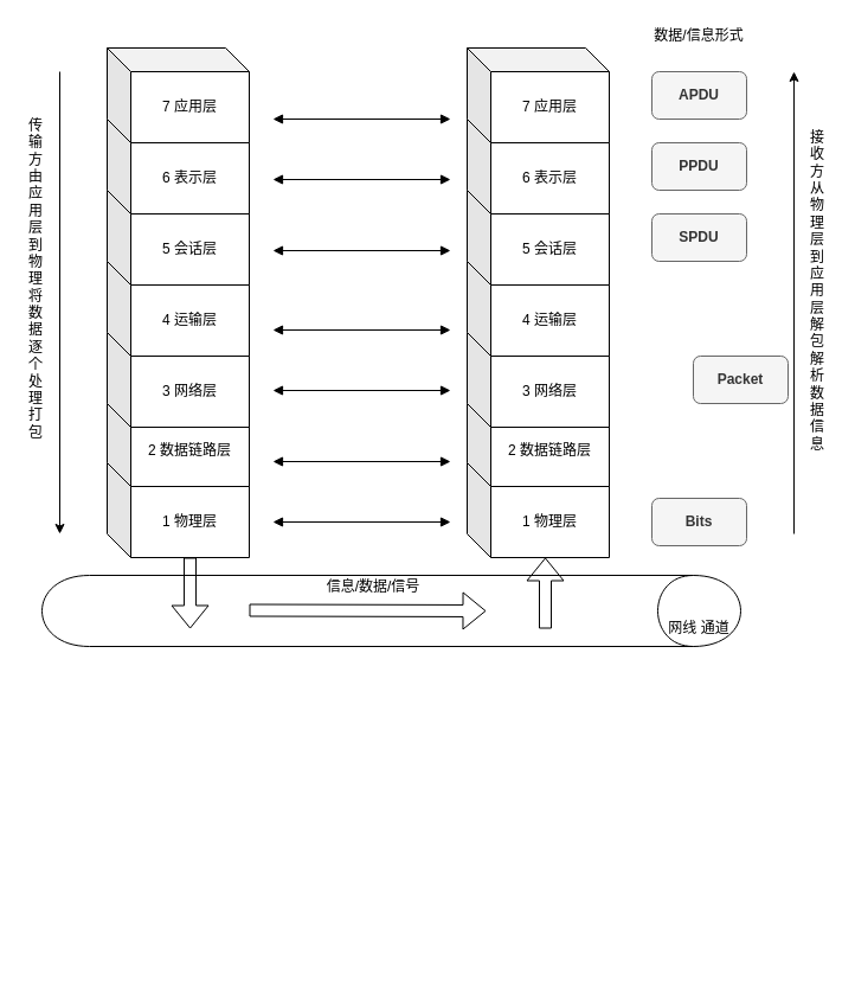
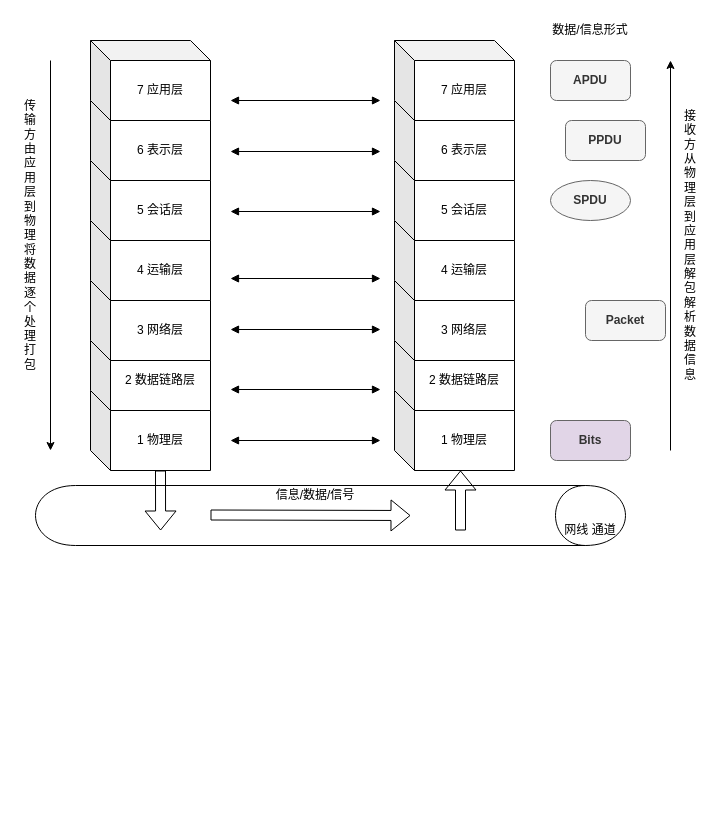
  <mxCell id="0" />
  <mxCell id="1" parent="0" />
  <mxCell id="2" value="1 物理层" style="shape=cube;whiteSpace=wrap;html=1;boundedLbl=1;backgroundOutline=1;darkOpacity=0.05;darkOpacity2=0.1;" vertex="1" parent="1"><mxGeometry x="90" y="390" width="120" height="80" as="geometry" /></mxCell>
  <mxCell id="3" value="2 数据链路层" style="shape=cube;whiteSpace=wrap;html=1;boundedLbl=1;backgroundOutline=1;darkOpacity=0.05;darkOpacity2=0.1;" vertex="1" parent="1"><mxGeometry x="90" y="330" width="120" height="80" as="geometry" /></mxCell>
  <mxCell id="4" value="3 网络层" style="shape=cube;whiteSpace=wrap;html=1;boundedLbl=1;backgroundOutline=1;darkOpacity=0.05;darkOpacity2=0.1;" vertex="1" parent="1"><mxGeometry x="90" y="280" width="120" height="80" as="geometry" /></mxCell>
  <mxCell id="5" value="4 运输层" style="shape=cube;whiteSpace=wrap;html=1;boundedLbl=1;backgroundOutline=1;darkOpacity=0.05;darkOpacity2=0.1;" vertex="1" parent="1"><mxGeometry x="90" y="220" width="120" height="80" as="geometry" /></mxCell>
  <mxCell id="6" value="5 会话层" style="shape=cube;whiteSpace=wrap;html=1;boundedLbl=1;backgroundOutline=1;darkOpacity=0.05;darkOpacity2=0.1;" vertex="1" parent="1"><mxGeometry x="90" y="160" width="120" height="80" as="geometry" /></mxCell>
  <mxCell id="7" value="6 表示层" style="shape=cube;whiteSpace=wrap;html=1;boundedLbl=1;backgroundOutline=1;darkOpacity=0.05;darkOpacity2=0.1;" vertex="1" parent="1"><mxGeometry x="90" y="100" width="120" height="80" as="geometry" /></mxCell>
  <mxCell id="8" value="7 应用层" style="shape=cube;whiteSpace=wrap;html=1;boundedLbl=1;backgroundOutline=1;darkOpacity=0.05;darkOpacity2=0.1;" vertex="1" parent="1"><mxGeometry x="90" y="40" width="120" height="80" as="geometry" /></mxCell>
  <mxCell id="9" value="1 物理层" style="shape=cube;whiteSpace=wrap;html=1;boundedLbl=1;backgroundOutline=1;darkOpacity=0.05;darkOpacity2=0.1;" vertex="1" parent="1"><mxGeometry x="394" y="390" width="120" height="80" as="geometry" /></mxCell>
  <mxCell id="10" value="2 数据链路层" style="shape=cube;whiteSpace=wrap;html=1;boundedLbl=1;backgroundOutline=1;darkOpacity=0.05;darkOpacity2=0.1;" vertex="1" parent="1"><mxGeometry x="394" y="330" width="120" height="80" as="geometry" /></mxCell>
  <mxCell id="11" value="3 网络层" style="shape=cube;whiteSpace=wrap;html=1;boundedLbl=1;backgroundOutline=1;darkOpacity=0.05;darkOpacity2=0.1;" vertex="1" parent="1"><mxGeometry x="394" y="280" width="120" height="80" as="geometry" /></mxCell>
  <mxCell id="12" value="4 运输层" style="shape=cube;whiteSpace=wrap;html=1;boundedLbl=1;backgroundOutline=1;darkOpacity=0.05;darkOpacity2=0.1;" vertex="1" parent="1"><mxGeometry x="394" y="220" width="120" height="80" as="geometry" /></mxCell>
  <mxCell id="13" value="5 会话层" style="shape=cube;whiteSpace=wrap;html=1;boundedLbl=1;backgroundOutline=1;darkOpacity=0.05;darkOpacity2=0.1;" vertex="1" parent="1"><mxGeometry x="394" y="160" width="120" height="80" as="geometry" /></mxCell>
  <mxCell id="14" value="6 表示层" style="shape=cube;whiteSpace=wrap;html=1;boundedLbl=1;backgroundOutline=1;darkOpacity=0.05;darkOpacity2=0.1;" vertex="1" parent="1"><mxGeometry x="394" y="100" width="120" height="80" as="geometry" /></mxCell>
  <mxCell id="15" value="7 应用层" style="shape=cube;whiteSpace=wrap;html=1;boundedLbl=1;backgroundOutline=1;darkOpacity=0.05;darkOpacity2=0.1;" vertex="1" parent="1"><mxGeometry x="394" y="40" width="120" height="80" as="geometry" /></mxCell>
  <mxCell id="16" value="" style="shape=cylinder;whiteSpace=wrap;html=1;boundedLbl=1;backgroundOutline=1;rotation=90;" vertex="1" parent="1"><mxGeometry x="300" y="220" width="60" height="590" as="geometry" /></mxCell>
  <mxCell id="17" value="网线 通道" style="text;html=1;strokeColor=none;fillColor=none;align=center;verticalAlign=middle;whiteSpace=wrap;rounded=0;" vertex="1" parent="1"><mxGeometry x="550" y="520" width="80" height="20" as="geometry" /></mxCell>
  <mxCell id="18" value="" style="shape=flexArrow;endArrow=classic;html=1;entryX=0.75;entryY=0.788;entryDx=0;entryDy=0;entryPerimeter=0;exitX=0;exitY=0;exitDx=70;exitDy=80;exitPerimeter=0;" edge="1" parent="1" source="2" target="16"><mxGeometry width="50" height="50" relative="1" as="geometry"><mxPoint x="30" y="450" as="sourcePoint" /><mxPoint x="180" y="470" as="targetPoint" /></mxGeometry></mxCell>
  <mxCell id="19" value="" style="shape=flexArrow;endArrow=classic;html=1;" edge="1" parent="1"><mxGeometry width="50" height="50" relative="1" as="geometry"><mxPoint x="210" y="514.5" as="sourcePoint" /><mxPoint x="410" y="515" as="targetPoint" /></mxGeometry></mxCell>
  <mxCell id="20" value="信息/数据/信号" style="text;html=1;strokeColor=none;fillColor=none;align=center;verticalAlign=middle;whiteSpace=wrap;rounded=0;" vertex="1" parent="1"><mxGeometry x="260" y="485" width="110" height="20" as="geometry" /></mxCell>
  <mxCell id="21" value="" style="shape=flexArrow;endArrow=classic;html=1;" edge="1" parent="1"><mxGeometry width="50" height="50" relative="1" as="geometry"><mxPoint x="460" y="530" as="sourcePoint" /><mxPoint x="460" y="470" as="targetPoint" /></mxGeometry></mxCell>
  <mxCell id="22" value="" style="endArrow=block;startArrow=block;endFill=1;startFill=1;html=1;" edge="1" parent="1"><mxGeometry width="160" relative="1" as="geometry"><mxPoint x="230" y="440" as="sourcePoint" /><mxPoint x="380" y="440" as="targetPoint" /></mxGeometry></mxCell>
  <mxCell id="23" value="" style="endArrow=block;startArrow=block;endFill=1;startFill=1;html=1;" edge="1" parent="1"><mxGeometry width="160" relative="1" as="geometry"><mxPoint x="230" y="389" as="sourcePoint" /><mxPoint x="380" y="389" as="targetPoint" /></mxGeometry></mxCell>
  <mxCell id="24" value="" style="endArrow=block;startArrow=block;endFill=1;startFill=1;html=1;" edge="1" parent="1"><mxGeometry width="160" relative="1" as="geometry"><mxPoint x="230" y="278" as="sourcePoint" /><mxPoint x="380" y="278" as="targetPoint" /></mxGeometry></mxCell>
  <mxCell id="25" value="" style="endArrow=block;startArrow=block;endFill=1;startFill=1;html=1;" edge="1" parent="1"><mxGeometry width="160" relative="1" as="geometry"><mxPoint x="230" y="329" as="sourcePoint" /><mxPoint x="380" y="329" as="targetPoint" /></mxGeometry></mxCell>
  <mxCell id="26" value="" style="endArrow=block;startArrow=block;endFill=1;startFill=1;html=1;" edge="1" parent="1"><mxGeometry width="160" relative="1" as="geometry"><mxPoint x="230" y="100" as="sourcePoint" /><mxPoint x="380" y="100" as="targetPoint" /></mxGeometry></mxCell>
  <mxCell id="27" value="" style="endArrow=block;startArrow=block;endFill=1;startFill=1;html=1;" edge="1" parent="1"><mxGeometry width="160" relative="1" as="geometry"><mxPoint x="230" y="151" as="sourcePoint" /><mxPoint x="380" y="151" as="targetPoint" /></mxGeometry></mxCell>
  <mxCell id="28" value="" style="endArrow=block;startArrow=block;endFill=1;startFill=1;html=1;" edge="1" parent="1"><mxGeometry width="160" relative="1" as="geometry"><mxPoint x="230" y="211" as="sourcePoint" /><mxPoint x="380" y="211" as="targetPoint" /></mxGeometry></mxCell>
  <mxCell id="29" value="&lt;b&gt;APDU&lt;/b&gt;" style="rounded=1;whiteSpace=wrap;html=1;fillColor=#f5f5f5;strokeColor=#666666;fontColor=#333333;" vertex="1" parent="1"><mxGeometry x="550" y="60" width="80" height="40" as="geometry" /></mxCell>
- <mxCell id="30" value="&lt;b&gt;PPDU&lt;/b&gt;" style="rounded=1;whiteSpace=wrap;html=1;fillColor=#f5f5f5;strokeColor=#666666;fontColor=#333333;" vertex="1" parent="1"><mxGeometry x="550" y="120" width="80" height="40" as="geometry" /></mxCell>
- <mxCell id="31" value="&lt;b&gt;SPDU&lt;/b&gt;" style="rounded=1;whiteSpace=wrap;html=1;fillColor=#f5f5f5;strokeColor=#666666;fontColor=#333333;" vertex="1" parent="1"><mxGeometry x="550" y="180" width="80" height="40" as="geometry" /></mxCell>
+ <mxCell id="30" value="&lt;b&gt;PPDU&lt;/b&gt;" style="rounded=1;whiteSpace=wrap;html=1;fillColor=#f5f5f5;strokeColor=#666666;fontColor=#333333;" vertex="1" parent="1"><mxGeometry x="565" y="120" width="80" height="40" as="geometry" /></mxCell>
+ <mxCell id="31" value="&lt;b&gt;SPDU&lt;/b&gt;" style="ellipse;whiteSpace=wrap;html=1;fillColor=#f5f5f5;strokeColor=#666666;fontColor=#333333;" vertex="1" parent="1"><mxGeometry x="550" y="180" width="80" height="40" as="geometry" /></mxCell>
  <mxCell id="32" value="&lt;b&gt;Packet&lt;/b&gt;" style="rounded=1;whiteSpace=wrap;html=1;fillColor=#f5f5f5;strokeColor=#666666;fontColor=#333333;" vertex="1" parent="1"><mxGeometry x="585" y="300" width="80" height="40" as="geometry" /></mxCell>
- <mxCell id="33" value="&lt;b&gt;Bits&lt;/b&gt;" style="rounded=1;whiteSpace=wrap;html=1;fillColor=#f5f5f5;strokeColor=#666666;fontColor=#333333;" vertex="1" parent="1"><mxGeometry x="550" y="420" width="80" height="40" as="geometry" /></mxCell>
+ <mxCell id="33" value="&lt;b&gt;Bits&lt;/b&gt;" style="rounded=1;whiteSpace=wrap;html=1;fillColor=#e1d5e7;strokeColor=#666666;fontColor=#333333;" vertex="1" parent="1"><mxGeometry x="550" y="420" width="80" height="40" as="geometry" /></mxCell>
  <mxCell id="34" value="数据/信息形式" style="text;html=1;strokeColor=none;fillColor=none;align=center;verticalAlign=middle;whiteSpace=wrap;rounded=0;" vertex="1" parent="1"><mxGeometry x="540" y="20" width="100" height="20" as="geometry" /></mxCell>
  <mxCell id="35" value="" style="endArrow=classic;html=1;" edge="1" parent="1"><mxGeometry width="50" height="50" relative="1" as="geometry"><mxPoint x="670" y="450" as="sourcePoint" /><mxPoint x="670" y="60" as="targetPoint" /></mxGeometry></mxCell>
  <mxCell id="36" value="" style="endArrow=classic;html=1;" edge="1" parent="1"><mxGeometry width="50" height="50" relative="1" as="geometry"><mxPoint x="50" y="60" as="sourcePoint" /><mxPoint x="50" y="450" as="targetPoint" /></mxGeometry></mxCell>
  <mxCell id="37" value="传输方由应用层到物理将数据逐个处理打包" style="text;html=1;strokeColor=none;fillColor=none;align=center;verticalAlign=middle;whiteSpace=wrap;rounded=0;" vertex="1" parent="1"><mxGeometry x="20" y="100" width="20" height="270" as="geometry" /></mxCell>
  <mxCell id="38" value="接收方从物理层到应用层解包解析数据信息" style="text;html=1;strokeColor=none;fillColor=none;align=center;verticalAlign=middle;whiteSpace=wrap;rounded=0;" vertex="1" parent="1"><mxGeometry x="680" y="110" width="20" height="270" as="geometry" /></mxCell>
